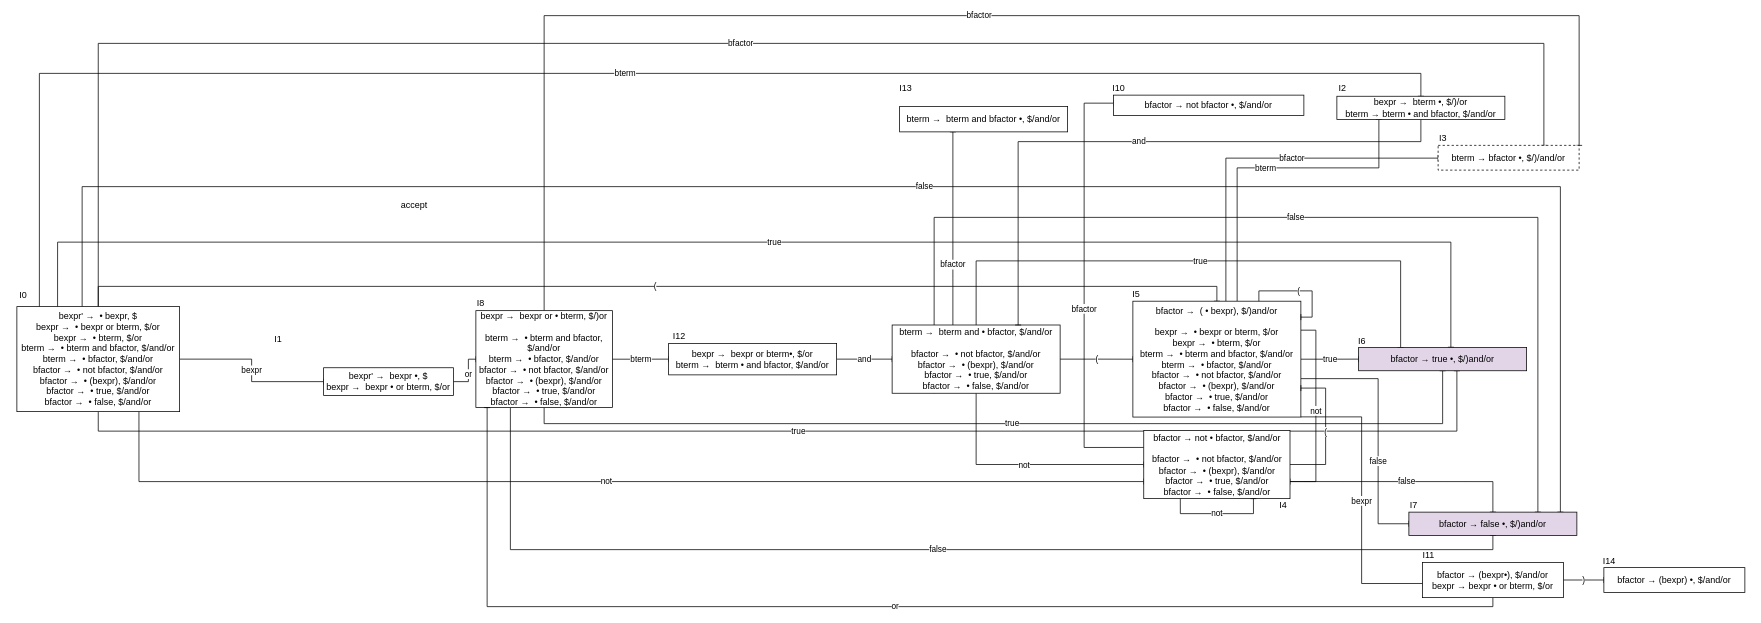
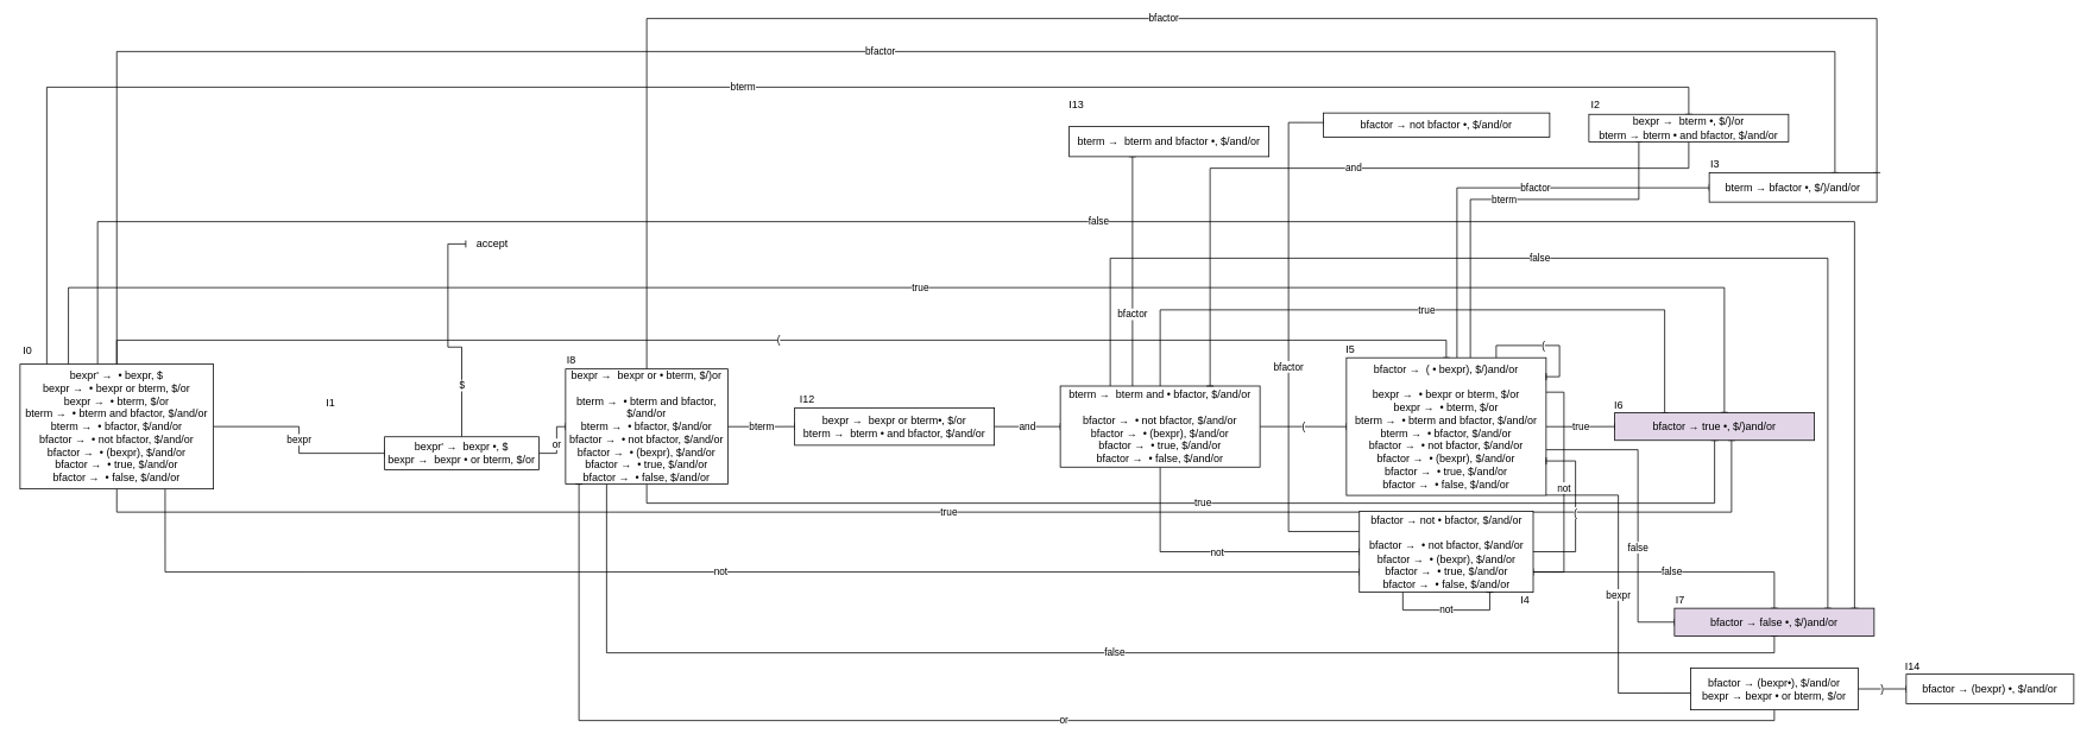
  <mxCell id="0" />
  <mxCell id="1" parent="0" />
  <mxCell id="2" value="bexpr" style="edgeStyle=orthogonalEdgeStyle;rounded=0;orthogonalLoop=1;jettySize=auto;html=1;endArrow=baseDash;endFill=0;" edge="1" parent="1" source="10" target="13"><mxGeometry relative="1" as="geometry" /></mxCell>
  <mxCell id="3" value="not" style="edgeStyle=orthogonalEdgeStyle;rounded=0;orthogonalLoop=1;jettySize=auto;html=1;exitX=0.75;exitY=1;exitDx=0;exitDy=0;entryX=0;entryY=0.75;entryDx=0;entryDy=0;endArrow=baseDash;endFill=0;" edge="1" parent="1" source="10" target="43"><mxGeometry relative="1" as="geometry" /></mxCell>
  <mxCell id="4" value="(" style="edgeStyle=orthogonalEdgeStyle;rounded=0;orthogonalLoop=1;jettySize=auto;html=1;entryX=0.5;entryY=0;entryDx=0;entryDy=0;endArrow=baseDash;endFill=0;" edge="1" parent="1" source="10" target="37"><mxGeometry relative="1" as="geometry"><Array as="points"><mxPoint x="131" y="381" /><mxPoint x="1622" y="381" /></Array></mxGeometry></mxCell>
  <mxCell id="5" value="true" style="edgeStyle=orthogonalEdgeStyle;rounded=0;orthogonalLoop=1;jettySize=auto;html=1;entryX=0.549;entryY=-0.012;entryDx=0;entryDy=0;entryPerimeter=0;endArrow=baseDash;endFill=0;exitX=0.25;exitY=0;exitDx=0;exitDy=0;" edge="1" parent="1" source="10" target="39"><mxGeometry relative="1" as="geometry"><Array as="points"><mxPoint x="76" y="322" /><mxPoint x="1934" y="322" /></Array></mxGeometry></mxCell>
  <mxCell id="6" value="false" style="edgeStyle=orthogonalEdgeStyle;rounded=0;orthogonalLoop=1;jettySize=auto;html=1;endArrow=baseDash;endFill=0;" edge="1" parent="1" source="10" target="48"><mxGeometry relative="1" as="geometry"><Array as="points"><mxPoint x="109" y="248" /><mxPoint x="2080" y="248" /></Array></mxGeometry></mxCell>
  <mxCell id="7" value="true" style="edgeStyle=orthogonalEdgeStyle;rounded=0;orthogonalLoop=1;jettySize=auto;html=1;endArrow=baseDash;endFill=0;" edge="1" parent="1" source="10" target="39"><mxGeometry relative="1" as="geometry"><Array as="points"><mxPoint x="131" y="574" /><mxPoint x="1942" y="574" /></Array></mxGeometry></mxCell>
  <mxCell id="8" value="bterm" style="edgeStyle=orthogonalEdgeStyle;rounded=0;orthogonalLoop=1;jettySize=auto;html=1;entryX=0.5;entryY=0;entryDx=0;entryDy=0;endArrow=baseDash;endFill=0;" edge="1" parent="1" source="10" target="62"><mxGeometry relative="1" as="geometry"><Array as="points"><mxPoint x="52" y="97" /><mxPoint x="1894" y="97" /></Array></mxGeometry></mxCell>
  <mxCell id="9" value="bfactor" style="edgeStyle=orthogonalEdgeStyle;rounded=0;orthogonalLoop=1;jettySize=auto;html=1;entryX=0.75;entryY=0;entryDx=0;entryDy=0;endArrow=baseDash;endFill=0;" edge="1" parent="1" source="10" target="64"><mxGeometry relative="1" as="geometry"><Array as="points"><mxPoint x="131" y="57" /><mxPoint x="2058" y="57" /></Array></mxGeometry></mxCell>
  <mxCell id="10" value="&lt;div&gt;&lt;span&gt;bexpr'&amp;nbsp;→&amp;nbsp;&amp;nbsp;• bexpr, $&lt;/span&gt;&lt;/div&gt;&lt;div&gt;&lt;span&gt;bexpr →&amp;nbsp;&amp;nbsp;• bexpr or bterm, $/or&lt;/span&gt;&lt;/div&gt;&lt;div&gt;&lt;span&gt;bexpr →&amp;nbsp;&amp;nbsp;• bterm, $/or&lt;/span&gt;&lt;/div&gt;&lt;div&gt;&lt;span&gt;bterm →&amp;nbsp;&amp;nbsp;• bterm and bfactor, $/and/or&lt;/span&gt;&lt;/div&gt;&lt;div&gt;&lt;span&gt;bterm →&amp;nbsp;&amp;nbsp;• bfactor, $/and/or&lt;/span&gt;&lt;/div&gt;&lt;div&gt;&lt;span&gt;bfactor →&amp;nbsp;&amp;nbsp;• not bfactor, $/and/or&lt;/span&gt;&lt;/div&gt;&lt;div&gt;&lt;span&gt;bfactor →&amp;nbsp;&amp;nbsp;• (bexpr), $/and/or&lt;/span&gt;&lt;/div&gt;&lt;div&gt;&lt;span&gt;bfactor →&amp;nbsp;&amp;nbsp;• true, $/and/or&lt;/span&gt;&lt;/div&gt;&lt;div&gt;&lt;span&gt;bfactor →&amp;nbsp;&amp;nbsp;• false, $/and/or&lt;/span&gt;&lt;/div&gt;" style="rounded=0;whiteSpace=wrap;html=1;align=center;" vertex="1" parent="1"><mxGeometry x="22" y="408" width="217" height="140" as="geometry" /></mxCell>
  <mxCell id="11" value="or" style="edgeStyle=orthogonalEdgeStyle;rounded=0;orthogonalLoop=1;jettySize=auto;html=1;endArrow=baseDash;endFill=0;" edge="1" parent="1" source="13" target="18"><mxGeometry relative="1" as="geometry" /></mxCell>
+ <mxCell id="12" value="$" style="edgeStyle=orthogonalEdgeStyle;rounded=0;orthogonalLoop=1;jettySize=auto;html=1;entryX=0;entryY=0.5;entryDx=0;entryDy=0;endArrow=baseDash;endFill=0;" edge="1" parent="1" source="13" target="45"><mxGeometry x="-0.543" relative="1" as="geometry"><mxPoint as="offset" /></mxGeometry></mxCell>
  <mxCell id="13" value="bexpr' →&amp;nbsp; bexpr •, $&lt;br&gt;bexpr →&amp;nbsp; bexpr • or bterm, $/or" style="rounded=0;whiteSpace=wrap;html=1;" vertex="1" parent="1"><mxGeometry x="431" y="489.5" width="173" height="37" as="geometry" /></mxCell>
  <mxCell id="14" value="bterm" style="edgeStyle=orthogonalEdgeStyle;rounded=0;orthogonalLoop=1;jettySize=auto;html=1;entryX=0;entryY=0.5;entryDx=0;entryDy=0;endArrow=baseDash;endFill=0;" edge="1" parent="1" source="18" target="23"><mxGeometry relative="1" as="geometry" /></mxCell>
  <mxCell id="15" value="true" style="edgeStyle=orthogonalEdgeStyle;rounded=0;orthogonalLoop=1;jettySize=auto;html=1;entryX=0.5;entryY=1;entryDx=0;entryDy=0;endArrow=baseDash;endFill=0;" edge="1" parent="1" source="18" target="39"><mxGeometry relative="1" as="geometry"><Array as="points"><mxPoint x="725" y="564" /><mxPoint x="1923" y="564" /></Array></mxGeometry></mxCell>
  <mxCell id="16" value="false" style="edgeStyle=orthogonalEdgeStyle;rounded=0;orthogonalLoop=1;jettySize=auto;html=1;endArrow=baseDash;endFill=0;" edge="1" parent="1" source="18" target="48"><mxGeometry relative="1" as="geometry"><Array as="points"><mxPoint x="680" y="732" /><mxPoint x="1990" y="732" /></Array></mxGeometry></mxCell>
  <mxCell id="17" value="bfactor" style="edgeStyle=orthogonalEdgeStyle;rounded=0;orthogonalLoop=1;jettySize=auto;html=1;entryX=1;entryY=0;entryDx=0;entryDy=0;endArrow=baseDash;endFill=0;" edge="1" parent="1" source="18" target="64"><mxGeometry relative="1" as="geometry"><Array as="points"><mxPoint x="725" y="20" /><mxPoint x="2105" y="20" /></Array></mxGeometry></mxCell>
  <mxCell id="18" value="bexpr →&amp;nbsp; bexpr or • bterm, $/)or&lt;br&gt;&lt;br&gt;&lt;div&gt;bterm →&amp;nbsp;&amp;nbsp;• bterm and bfactor, $/and/or&lt;/div&gt;&lt;div&gt;bterm →&amp;nbsp;&amp;nbsp;• bfactor, $/and/or&lt;/div&gt;&lt;div&gt;bfactor →&amp;nbsp;&amp;nbsp;• not bfactor, $/and/or&lt;/div&gt;&lt;div&gt;bfactor →&amp;nbsp;&amp;nbsp;• (bexpr), $/and/or&lt;/div&gt;&lt;div&gt;bfactor →&amp;nbsp;&amp;nbsp;• true, $/and/or&lt;/div&gt;&lt;div&gt;bfactor →&amp;nbsp;&amp;nbsp;• false, $/and/or&lt;/div&gt;" style="rounded=0;whiteSpace=wrap;html=1;" vertex="1" parent="1"><mxGeometry x="634" y="413.38" width="182" height="129.25" as="geometry" /></mxCell>
  <mxCell id="19" value="I0" style="text;html=1;align=center;verticalAlign=middle;resizable=0;points=[];autosize=1;strokeColor=none;fillColor=none;" vertex="1" parent="1"><mxGeometry x="20" y="384" width="20" height="18" as="geometry" /></mxCell>
  <mxCell id="20" value="I1" style="text;html=1;align=center;verticalAlign=middle;resizable=0;points=[];autosize=1;strokeColor=none;fillColor=none;" vertex="1" parent="1"><mxGeometry x="360" y="441.5" width="20" height="18" as="geometry" /></mxCell>
  <mxCell id="21" value="I8" style="text;html=1;align=center;verticalAlign=middle;resizable=0;points=[];autosize=1;strokeColor=none;fillColor=none;" vertex="1" parent="1"><mxGeometry x="630" y="395.38" width="20" height="18" as="geometry" /></mxCell>
  <mxCell id="22" value="and" style="edgeStyle=orthogonalEdgeStyle;rounded=0;orthogonalLoop=1;jettySize=auto;html=1;entryX=0;entryY=0.5;entryDx=0;entryDy=0;endArrow=baseDash;endFill=0;" edge="1" parent="1" source="23" target="30"><mxGeometry relative="1" as="geometry" /></mxCell>
  <mxCell id="23" value="bexpr →&amp;nbsp; bexpr or bterm•, $/or&lt;br&gt;&lt;div&gt;bterm →&amp;nbsp; bterm • and bfactor, $/and/or&lt;/div&gt;" style="rounded=0;whiteSpace=wrap;html=1;" vertex="1" parent="1"><mxGeometry x="891" y="457" width="224" height="42" as="geometry" /></mxCell>
  <mxCell id="24" value="I12" style="text;html=1;align=center;verticalAlign=middle;resizable=0;points=[];autosize=1;strokeColor=none;fillColor=none;" vertex="1" parent="1"><mxGeometry x="891" y="439" width="27" height="18" as="geometry" /></mxCell>
  <mxCell id="25" value="(" style="edgeStyle=orthogonalEdgeStyle;rounded=0;orthogonalLoop=1;jettySize=auto;html=1;endArrow=baseDash;endFill=0;" edge="1" parent="1" source="30" target="37"><mxGeometry relative="1" as="geometry" /></mxCell>
  <mxCell id="26" value="not" style="edgeStyle=orthogonalEdgeStyle;rounded=0;orthogonalLoop=1;jettySize=auto;html=1;entryX=0;entryY=0.5;entryDx=0;entryDy=0;endArrow=baseDash;endFill=0;exitX=0.5;exitY=1;exitDx=0;exitDy=0;" edge="1" parent="1" source="30" target="43"><mxGeometry relative="1" as="geometry" /></mxCell>
  <mxCell id="27" value="true" style="edgeStyle=orthogonalEdgeStyle;rounded=0;orthogonalLoop=1;jettySize=auto;html=1;entryX=0.25;entryY=0;entryDx=0;entryDy=0;endArrow=baseDash;endFill=0;" edge="1" parent="1" source="30" target="39"><mxGeometry relative="1" as="geometry"><Array as="points"><mxPoint x="1301" y="347" /><mxPoint x="1867" y="347" /></Array></mxGeometry></mxCell>
  <mxCell id="28" value="false" style="edgeStyle=orthogonalEdgeStyle;rounded=0;orthogonalLoop=1;jettySize=auto;html=1;exitX=0.25;exitY=1;exitDx=0;exitDy=0;endArrow=baseDash;endFill=0;" edge="1" parent="1" source="30" target="48"><mxGeometry relative="1" as="geometry"><Array as="points"><mxPoint x="1245" y="289" /><mxPoint x="2050" y="289" /></Array></mxGeometry></mxCell>
  <mxCell id="29" value="bfactor" style="edgeStyle=orthogonalEdgeStyle;rounded=0;orthogonalLoop=1;jettySize=auto;html=1;endArrow=baseDash;endFill=0;" edge="1" parent="1" source="30" target="57"><mxGeometry x="-0.372" relative="1" as="geometry"><Array as="points"><mxPoint x="1270" y="370" /><mxPoint x="1270" y="370" /></Array><mxPoint as="offset" /></mxGeometry></mxCell>
  <mxCell id="30" value="&lt;span&gt;bterm →&amp;nbsp; bterm and • bfactor, $/and/or&lt;br&gt;&lt;br&gt;&lt;/span&gt;&lt;div&gt;bfactor →&amp;nbsp;&amp;nbsp;• not bfactor, $/and/or&lt;/div&gt;&lt;div&gt;bfactor →&amp;nbsp;&amp;nbsp;• (bexpr), $/and/or&lt;/div&gt;&lt;div&gt;bfactor →&amp;nbsp;&amp;nbsp;• true, $/and/or&lt;/div&gt;&lt;div&gt;bfactor →&amp;nbsp;&amp;nbsp;• false, $/and/or&lt;/div&gt;" style="rounded=0;whiteSpace=wrap;html=1;" vertex="1" parent="1"><mxGeometry x="1189" y="432.5" width="224" height="91" as="geometry" /></mxCell>
  <mxCell id="31" value="true" style="edgeStyle=orthogonalEdgeStyle;rounded=0;orthogonalLoop=1;jettySize=auto;html=1;endArrow=baseDash;endFill=0;" edge="1" parent="1" source="37" target="39"><mxGeometry relative="1" as="geometry" /></mxCell>
  <mxCell id="32" value="bexpr" style="edgeStyle=orthogonalEdgeStyle;rounded=0;orthogonalLoop=1;jettySize=auto;html=1;entryX=0.005;entryY=0.599;entryDx=0;entryDy=0;entryPerimeter=0;endArrow=baseDash;endFill=0;" edge="1" parent="1" source="37" target="51"><mxGeometry relative="1" as="geometry"><Array as="points"><mxPoint x="1815" y="555" /><mxPoint x="1815" y="777" /></Array></mxGeometry></mxCell>
  <mxCell id="33" value="false" style="edgeStyle=orthogonalEdgeStyle;rounded=0;orthogonalLoop=1;jettySize=auto;html=1;entryX=0;entryY=0.5;entryDx=0;entryDy=0;endArrow=baseDash;endFill=0;" edge="1" parent="1" source="37" target="48"><mxGeometry x="0.262" relative="1" as="geometry"><Array as="points"><mxPoint x="1837" y="504" /><mxPoint x="1837" y="697" /></Array><mxPoint as="offset" /></mxGeometry></mxCell>
  <mxCell id="34" value="not" style="edgeStyle=orthogonalEdgeStyle;rounded=0;orthogonalLoop=1;jettySize=auto;html=1;exitX=1;exitY=0.25;exitDx=0;exitDy=0;entryX=1;entryY=0.75;entryDx=0;entryDy=0;endArrow=baseDash;endFill=0;" edge="1" parent="1" source="37" target="43"><mxGeometry relative="1" as="geometry" /></mxCell>
  <mxCell id="35" value="bterm" style="edgeStyle=orthogonalEdgeStyle;rounded=0;orthogonalLoop=1;jettySize=auto;html=1;entryX=0.25;entryY=1;entryDx=0;entryDy=0;endArrow=baseDash;endFill=0;" edge="1" parent="1" source="37" target="62"><mxGeometry relative="1" as="geometry"><Array as="points"><mxPoint x="1649" y="223" /><mxPoint x="1838" y="223" /></Array></mxGeometry></mxCell>
  <mxCell id="36" value="bfactor" style="edgeStyle=orthogonalEdgeStyle;rounded=0;orthogonalLoop=1;jettySize=auto;html=1;entryX=0;entryY=0.5;entryDx=0;entryDy=0;endArrow=baseDash;endFill=0;" edge="1" parent="1" source="37" target="64"><mxGeometry relative="1" as="geometry"><Array as="points"><mxPoint x="1634" y="210" /><mxPoint x="1959" y="210" /></Array></mxGeometry></mxCell>
  <mxCell id="37" value="&lt;span&gt;bfactor →&amp;nbsp; ( • bexpr), $/)and/or&lt;br&gt;&lt;br&gt;&lt;/span&gt;&lt;div&gt;bexpr →&amp;nbsp;&amp;nbsp;• bexpr or bterm, $/or&lt;/div&gt;&lt;div&gt;bexpr →&amp;nbsp;&amp;nbsp;• bterm, $/or&lt;/div&gt;&lt;div&gt;bterm →&amp;nbsp;&amp;nbsp;• bterm and bfactor, $/and/or&lt;/div&gt;&lt;div&gt;bterm →&amp;nbsp;&amp;nbsp;• bfactor, $/and/or&lt;/div&gt;&lt;div&gt;bfactor →&amp;nbsp;&amp;nbsp;• not bfactor, $/and/or&lt;/div&gt;&lt;div&gt;bfactor →&amp;nbsp;&amp;nbsp;• (bexpr), $/and/or&lt;/div&gt;&lt;div&gt;bfactor →&amp;nbsp;&amp;nbsp;• true, $/and/or&lt;/div&gt;&lt;div&gt;bfactor →&amp;nbsp;&amp;nbsp;• false, $/and/or&lt;/div&gt;" style="rounded=0;whiteSpace=wrap;html=1;" vertex="1" parent="1"><mxGeometry x="1510" y="400.75" width="224" height="154.5" as="geometry" /></mxCell>
  <mxCell id="38" value="I5" style="text;html=1;align=center;verticalAlign=middle;resizable=0;points=[];autosize=1;strokeColor=none;fillColor=none;" vertex="1" parent="1"><mxGeometry x="1504" y="382.75" width="20" height="18" as="geometry" /></mxCell>
  <mxCell id="39" value="&lt;div&gt;bfactor → true •, $/)and/or&lt;/div&gt;" style="rounded=0;whiteSpace=wrap;html=1;fillColor=#e1d5e7;" vertex="1" parent="1"><mxGeometry x="1811" y="462.5" width="224" height="31" as="geometry" /></mxCell>
  <mxCell id="40" value="(" style="edgeStyle=orthogonalEdgeStyle;rounded=0;orthogonalLoop=1;jettySize=auto;html=1;entryX=1;entryY=0.75;entryDx=0;entryDy=0;endArrow=baseDash;endFill=0;exitX=1;exitY=0.5;exitDx=0;exitDy=0;" edge="1" parent="1" source="43" target="37"><mxGeometry relative="1" as="geometry"><Array as="points"><mxPoint x="1767" y="619" /><mxPoint x="1767" y="517" /></Array></mxGeometry></mxCell>
  <mxCell id="41" value="false" style="edgeStyle=orthogonalEdgeStyle;rounded=0;orthogonalLoop=1;jettySize=auto;html=1;exitX=1;exitY=0.75;exitDx=0;exitDy=0;endArrow=baseDash;endFill=0;" edge="1" parent="1" source="43" target="48"><mxGeometry relative="1" as="geometry" /></mxCell>
  <mxCell id="42" value="bfactor" style="edgeStyle=orthogonalEdgeStyle;rounded=0;orthogonalLoop=1;jettySize=auto;html=1;exitX=0;exitY=0.25;exitDx=0;exitDy=0;entryX=0.001;entryY=0.397;entryDx=0;entryDy=0;entryPerimeter=0;endArrow=baseDash;endFill=0;" edge="1" parent="1" source="43" target="58"><mxGeometry x="-0.085" relative="1" as="geometry"><Array as="points"><mxPoint x="1445" y="596" /><mxPoint x="1445" y="137" /></Array><mxPoint as="offset" /></mxGeometry></mxCell>
  <mxCell id="43" value="&lt;span&gt;bfactor → not • bfactor, $/and/or&lt;br&gt;&lt;br&gt;&lt;/span&gt;&lt;div&gt;bfactor →&amp;nbsp;&amp;nbsp;• not bfactor, $/and/or&lt;/div&gt;&lt;div&gt;bfactor →&amp;nbsp;&amp;nbsp;• (bexpr), $/and/or&lt;/div&gt;&lt;div&gt;bfactor →&amp;nbsp;&amp;nbsp;• true, $/and/or&lt;/div&gt;&lt;div&gt;bfactor →&amp;nbsp;&amp;nbsp;• false, $/and/or&lt;/div&gt;" style="rounded=0;whiteSpace=wrap;html=1;" vertex="1" parent="1"><mxGeometry x="1524.5" y="573" width="195" height="91" as="geometry" /></mxCell>
  <mxCell id="44" value="not" style="edgeStyle=orthogonalEdgeStyle;rounded=0;orthogonalLoop=1;jettySize=auto;html=1;exitX=0.25;exitY=1;exitDx=0;exitDy=0;entryX=0.75;entryY=1;entryDx=0;entryDy=0;endArrow=baseDash;endFill=0;" edge="1" parent="1" source="43" target="43"><mxGeometry relative="1" as="geometry" /></mxCell>
  <mxCell id="45" value="accept" style="text;html=1;strokeColor=none;fillColor=none;align=center;verticalAlign=middle;whiteSpace=wrap;rounded=0;" vertex="1" parent="1"><mxGeometry x="522" y="258" width="60" height="30" as="geometry" /></mxCell>
  <mxCell id="46" value="I4" style="text;html=1;align=center;verticalAlign=middle;resizable=0;points=[];autosize=1;strokeColor=none;fillColor=none;" vertex="1" parent="1"><mxGeometry x="1699.5" y="664" width="20" height="18" as="geometry" /></mxCell>
  <mxCell id="47" value="I6" style="text;html=1;align=center;verticalAlign=middle;resizable=0;points=[];autosize=1;strokeColor=none;fillColor=none;" vertex="1" parent="1"><mxGeometry x="1805" y="444.5" width="20" height="18" as="geometry" /></mxCell>
  <mxCell id="48" value="&lt;div&gt;bfactor → false •, $/)and/or&lt;/div&gt;" style="rounded=0;whiteSpace=wrap;html=1;fillColor=#e1d5e7;" vertex="1" parent="1"><mxGeometry x="1878" y="682" width="224" height="31" as="geometry" /></mxCell>
  <mxCell id="49" value=")" style="edgeStyle=orthogonalEdgeStyle;rounded=0;orthogonalLoop=1;jettySize=auto;html=1;endArrow=baseDash;endFill=0;" edge="1" parent="1" source="51" target="52"><mxGeometry relative="1" as="geometry" /></mxCell>
  <mxCell id="50" value="or" style="edgeStyle=orthogonalEdgeStyle;rounded=0;orthogonalLoop=1;jettySize=auto;html=1;endArrow=baseDash;endFill=0;" edge="1" parent="1" source="51" target="18"><mxGeometry relative="1" as="geometry"><Array as="points"><mxPoint x="1990" y="808" /><mxPoint x="649" y="808" /></Array></mxGeometry></mxCell>
  <mxCell id="51" value="&lt;div&gt;&lt;/div&gt;bfactor → (bexpr&lt;span&gt;•), $/and/or&lt;/span&gt;&lt;br&gt;&lt;div&gt;&lt;div&gt;bexpr →&amp;nbsp;&lt;span&gt;bexpr&lt;/span&gt;&lt;span&gt;&amp;nbsp;• or bterm, $/or&lt;/span&gt;&lt;/div&gt;&lt;/div&gt;" style="rounded=0;whiteSpace=wrap;html=1;" vertex="1" parent="1"><mxGeometry x="1896" y="749" width="188" height="47" as="geometry" /></mxCell>
  <mxCell id="52" value="&lt;div&gt;&lt;/div&gt;bfactor → (bexpr)&amp;nbsp;&lt;span&gt;•, $/and/or&lt;br&gt;&lt;/span&gt;" style="rounded=0;whiteSpace=wrap;html=1;" vertex="1" parent="1"><mxGeometry x="2138" y="756" width="188" height="33" as="geometry" /></mxCell>
  <mxCell id="53" value="I7" style="text;html=1;align=center;verticalAlign=middle;resizable=0;points=[];autosize=1;strokeColor=none;fillColor=none;" vertex="1" parent="1"><mxGeometry x="1874" y="664" width="20" height="18" as="geometry" /></mxCell>
- <mxCell id="54" value="I11" style="text;html=1;align=center;verticalAlign=middle;resizable=0;points=[];autosize=1;strokeColor=none;fillColor=none;" vertex="1" parent="1"><mxGeometry x="1891" y="731" width="26" height="18" as="geometry" /></mxCell>
  <mxCell id="55" value="I14" style="text;html=1;align=center;verticalAlign=middle;resizable=0;points=[];autosize=1;strokeColor=none;fillColor=none;" vertex="1" parent="1"><mxGeometry x="2131" y="738" width="27" height="18" as="geometry" /></mxCell>
  <mxCell id="56" value="(" style="edgeStyle=orthogonalEdgeStyle;rounded=0;orthogonalLoop=1;jettySize=auto;html=1;exitX=0.75;exitY=0;exitDx=0;exitDy=0;endArrow=baseDash;endFill=0;" edge="1" parent="1" source="37" target="37"><mxGeometry relative="1" as="geometry"><Array as="points"><mxPoint x="1678" y="387" /><mxPoint x="1749" y="387" /><mxPoint x="1749" y="422" /></Array></mxGeometry></mxCell>
  <mxCell id="57" value="&lt;span&gt;bterm →&amp;nbsp; bterm and&amp;nbsp;&lt;/span&gt;bfactor&amp;nbsp;&lt;span&gt;•, $/and/or&lt;br&gt;&lt;/span&gt;" style="rounded=0;whiteSpace=wrap;html=1;" vertex="1" parent="1"><mxGeometry x="1199" y="141" width="224" height="34" as="geometry" /></mxCell>
  <mxCell id="58" value="&lt;div&gt;bfactor → not bfactor&amp;nbsp;•, $/and/or&lt;/div&gt;" style="rounded=0;whiteSpace=wrap;html=1;" vertex="1" parent="1"><mxGeometry x="1484" y="126" width="254" height="27" as="geometry" /></mxCell>
- <mxCell id="59" value="I10" style="text;html=1;align=center;verticalAlign=middle;resizable=0;points=[];autosize=1;strokeColor=none;fillColor=none;" vertex="1" parent="1"><mxGeometry x="1477" y="108" width="27" height="18" as="geometry" /></mxCell>
  <mxCell id="60" value="I13" style="text;html=1;align=center;verticalAlign=middle;resizable=0;points=[];autosize=1;strokeColor=none;fillColor=none;" vertex="1" parent="1"><mxGeometry x="1193" y="108" width="27" height="18" as="geometry" /></mxCell>
  <mxCell id="61" value="and" style="edgeStyle=orthogonalEdgeStyle;rounded=0;orthogonalLoop=1;jettySize=auto;html=1;entryX=0.75;entryY=0;entryDx=0;entryDy=0;endArrow=baseDash;endFill=0;" edge="1" parent="1" source="62" target="30"><mxGeometry relative="1" as="geometry"><Array as="points"><mxPoint x="1894" y="188" /><mxPoint x="1357" y="188" /></Array></mxGeometry></mxCell>
  <mxCell id="62" value="&lt;div&gt;bexpr →&amp;nbsp; bterm •, $/)/or&lt;/div&gt;&lt;div&gt;bterm → bterm&amp;nbsp;• and bfactor, $/and/or&lt;/div&gt;" style="rounded=0;whiteSpace=wrap;html=1;" vertex="1" parent="1"><mxGeometry x="1782" y="127.5" width="224" height="31" as="geometry" /></mxCell>
  <mxCell id="63" value="I2" style="text;html=1;align=center;verticalAlign=middle;resizable=0;points=[];autosize=1;strokeColor=none;fillColor=none;" vertex="1" parent="1"><mxGeometry x="1779" y="108" width="20" height="18" as="geometry" /></mxCell>
- <mxCell id="64" value="&lt;div&gt;&lt;/div&gt;&lt;div&gt;bterm →&amp;nbsp;bfactor •, $/)/and/or&lt;/div&gt;" style="rounded=0;whiteSpace=wrap;html=1;dashed=1;" vertex="1" parent="1"><mxGeometry x="1917" y="193" width="188" height="33" as="geometry" /></mxCell>
+ <mxCell id="64" value="&lt;div&gt;&lt;/div&gt;&lt;div&gt;bterm →&amp;nbsp;bfactor •, $/)/and/or&lt;/div&gt;" style="rounded=0;whiteSpace=wrap;html=1;" vertex="1" parent="1"><mxGeometry x="1917" y="193" width="188" height="33" as="geometry" /></mxCell>
  <mxCell id="65" value="I3" style="text;html=1;align=center;verticalAlign=middle;resizable=0;points=[];autosize=1;strokeColor=none;fillColor=none;" vertex="1" parent="1"><mxGeometry x="1913" y="175" width="20" height="18" as="geometry" /></mxCell>
